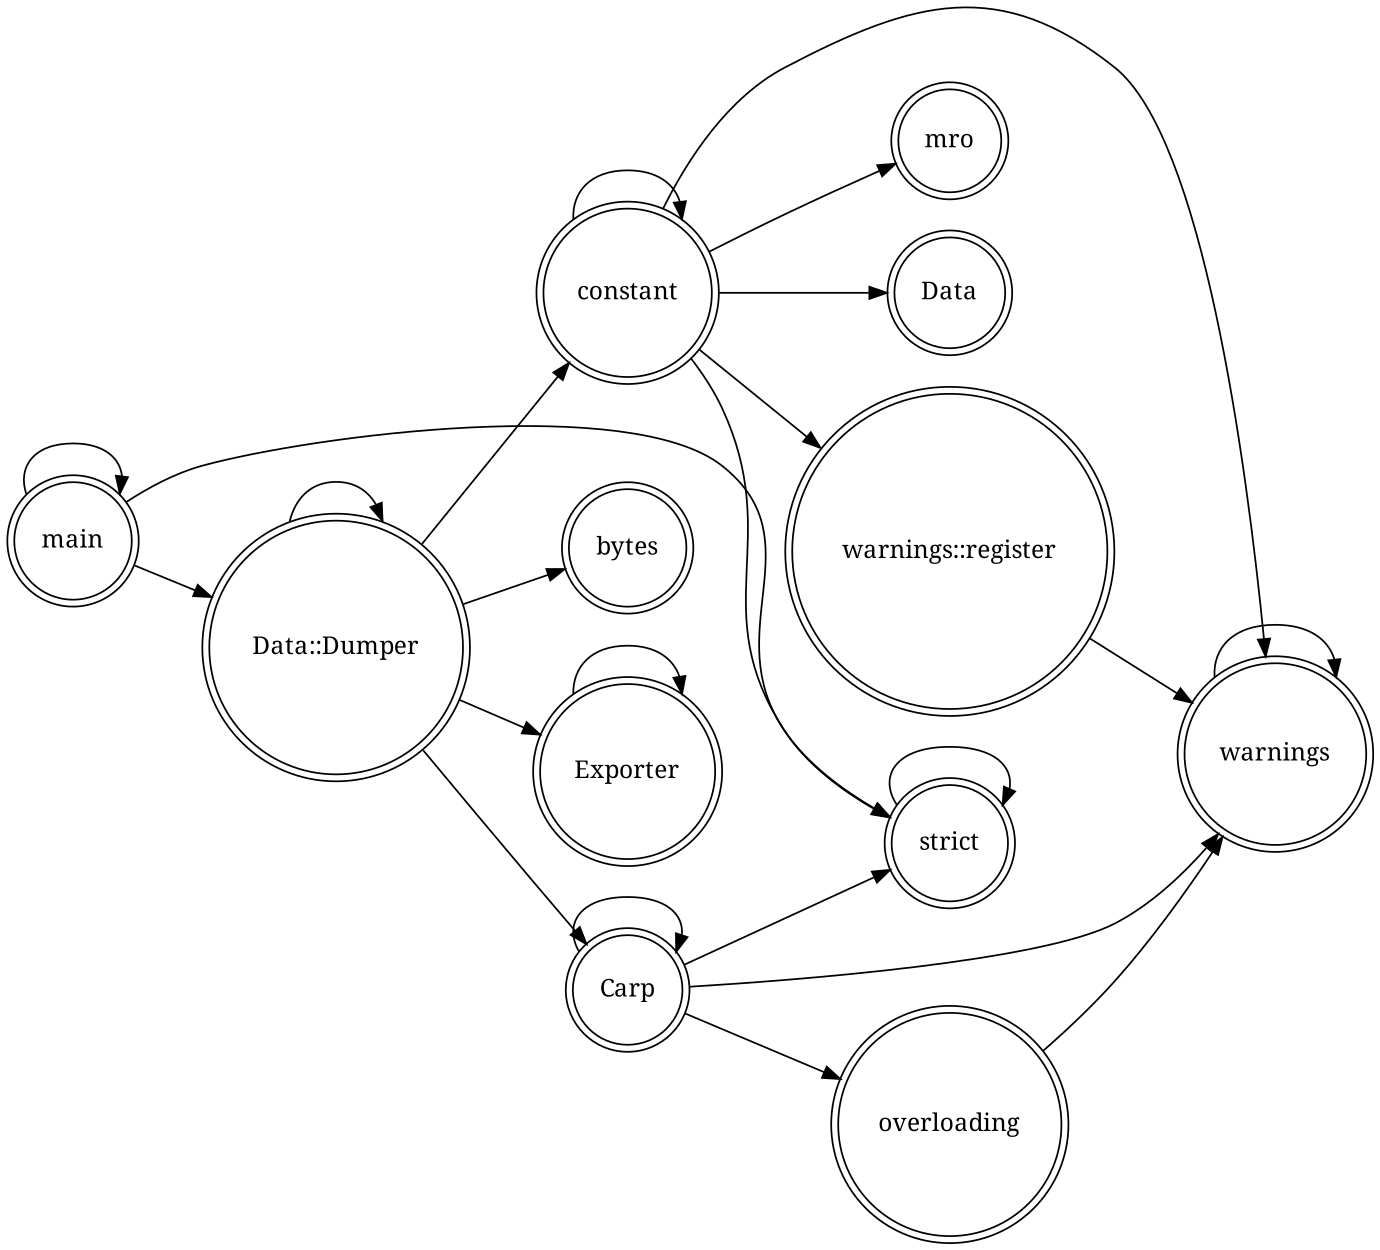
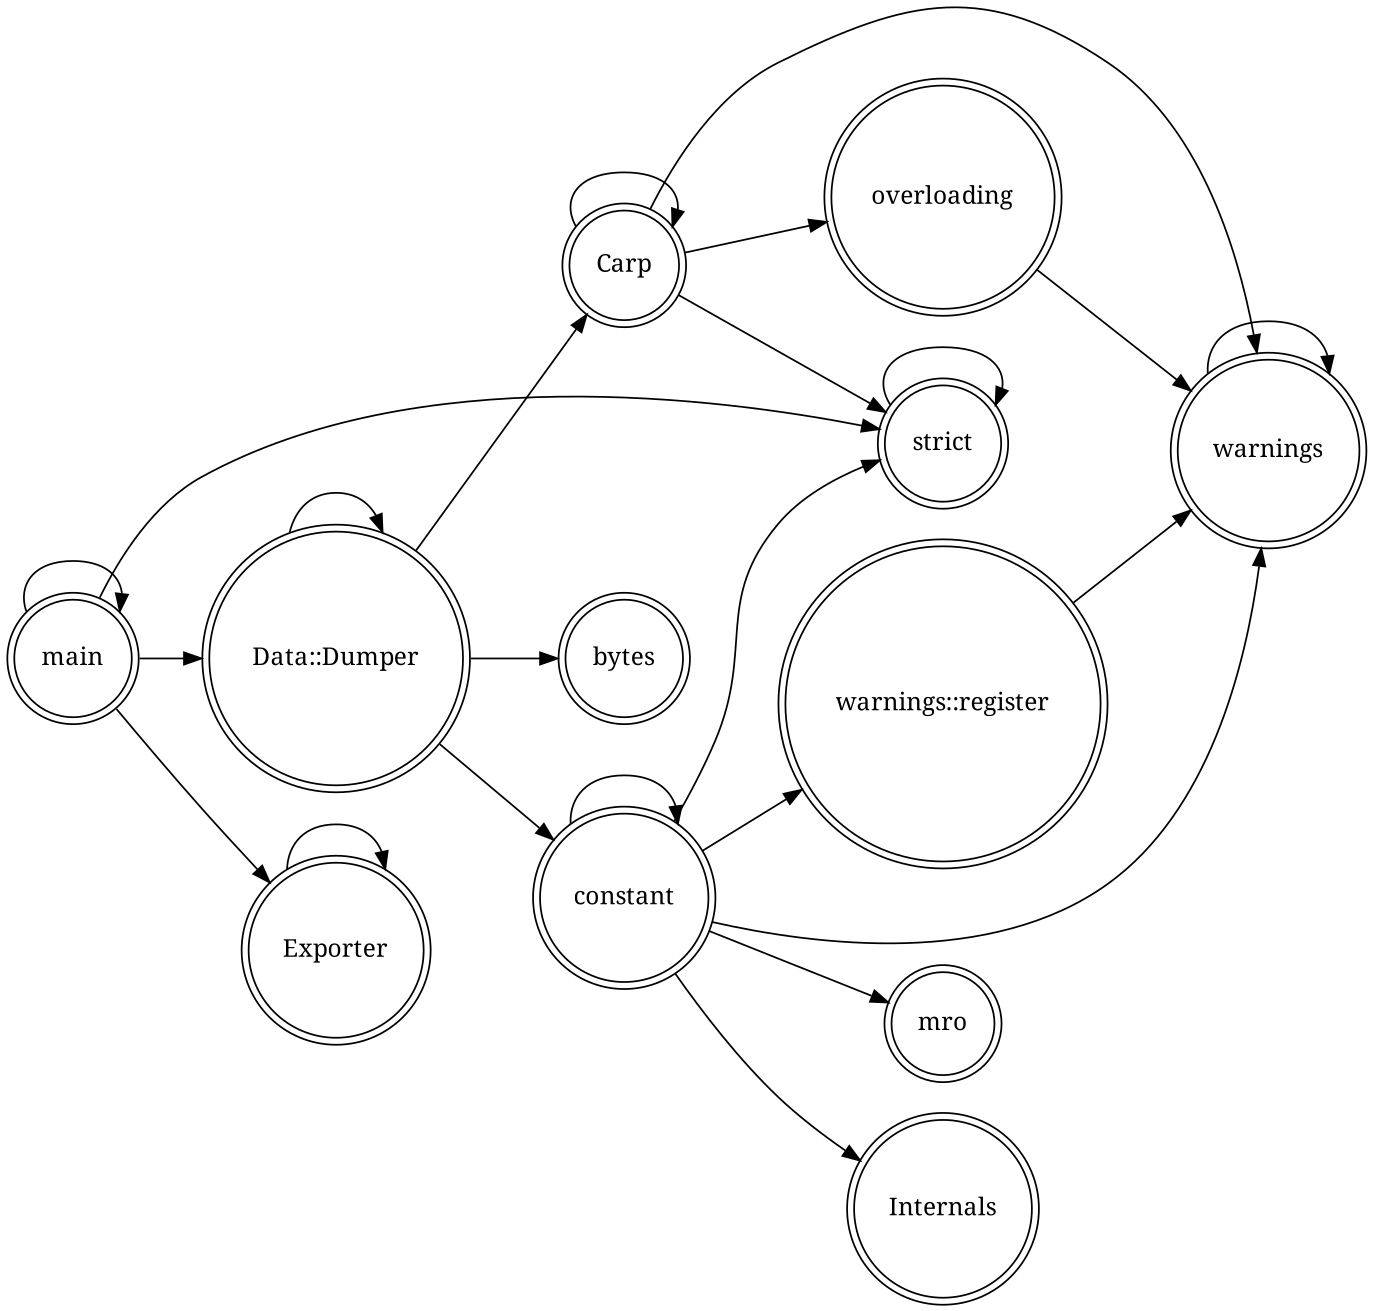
  digraph {
    fontname="Noto Serif"
    rankdir=LR
    node [fontname="Noto Serif" shape=doublecircle]
    edge [fontname="Noto Serif"]
    "warnings::register"
    warnings
    "strict"
    Exporter
    main
    "Data::Dumper"
    Carp
    constant
    bytes
    overloading
    mro
-   Internals [label=Data]
+   Internals
    "warnings::register" -> warnings
    warnings -> warnings
    "strict" -> "strict"
    Exporter -> Exporter
    main -> "strict"
-   "Data::Dumper" -> Exporter
+   main -> Exporter
    main -> main
    main -> "Data::Dumper"
    "Data::Dumper" -> "Data::Dumper"
    "Data::Dumper" -> Carp
    "Data::Dumper" -> constant
    "Data::Dumper" -> bytes
    Carp -> warnings
    Carp -> "strict"
    Carp -> Carp
    Carp -> overloading
    constant -> "warnings::register"
    constant -> warnings
    constant -> "strict"
    constant -> constant
    constant -> mro
    constant -> Internals
    overloading -> warnings
  }
